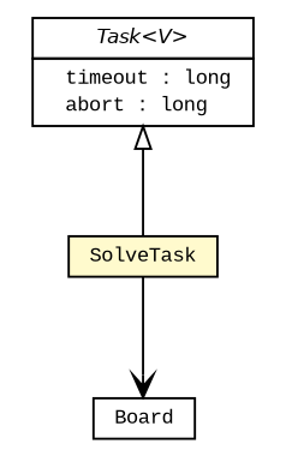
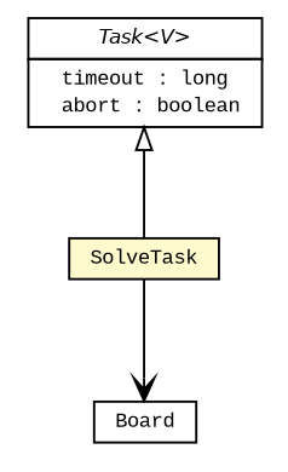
  digraph {
    fontname="Liberation Mono"
    node [fontcolor=black fontname="Liberation Mono" fontsize=9.0 shape=plaintext]
    edge [fontname="Liberation Mono" headport=p labelfontname=Helvetica labelfontsize=10 tailport=p]
    n1 [label=<<table border="0" cellborder="1" cellspacing="0" cellpadding="2" port="p" bgcolor="lemonChiffon" href="./SolveTask.html"> 		<tr><td><table border="0" cellspacing="0" cellpadding="1"> 			<tr><td> SolveTask </td></tr> 		</table></td></tr> 		</table>>]
    n2 [label=<<table border="0" cellborder="1" cellspacing="0" cellpadding="2" port="p" href="../Board.html"> 		<tr><td><table border="0" cellspacing="0" cellpadding="1"> 			<tr><td> Board </td></tr> 		</table></td></tr> 		</table>>]
-   n3 [label=<<table border="0" cellborder="1" cellspacing="0" cellpadding="2" port="p"> 		<tr><td><table border="0" cellspacing="0" cellpadding="1"> 			<tr><td><font face="Helvetica-Oblique"> Task&lt;V&gt; </font></td></tr> 		</table></td></tr> 		<tr><td><table border="0" cellspacing="0" cellpadding="1"> 			<tr><td align="left">  timeout : long </td></tr> 			<tr><td align="left">  abort : long </td></tr> 		</table></td></tr> 		</table>>]
+   n3 [label=<<table border="0" cellborder="1" cellspacing="0" cellpadding="2" port="p"> 		<tr><td><table border="0" cellspacing="0" cellpadding="1"> 			<tr><td><font face="Helvetica-Oblique"> Task&lt;V&gt; </font></td></tr> 		</table></td></tr> 		<tr><td><table border="0" cellspacing="0" cellpadding="1"> 			<tr><td align="left">  timeout : long </td></tr> 			<tr><td align="left">  abort : boolean </td></tr> 		</table></td></tr> 		</table>>]
    n1 -> n2 [arrowhead=open color=black fontcolor=black fontsize=10.0]
    n3 -> n1 [arrowtail=empty dir=back fontsize=10]
  }
